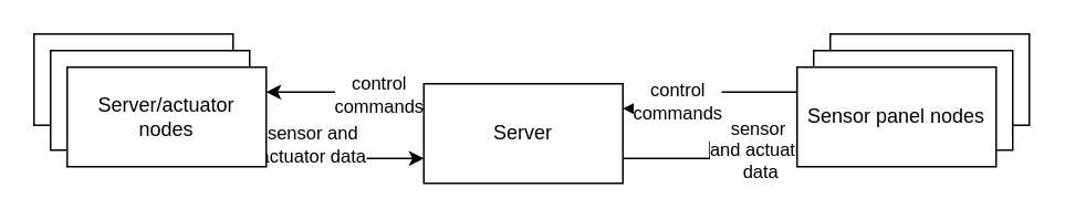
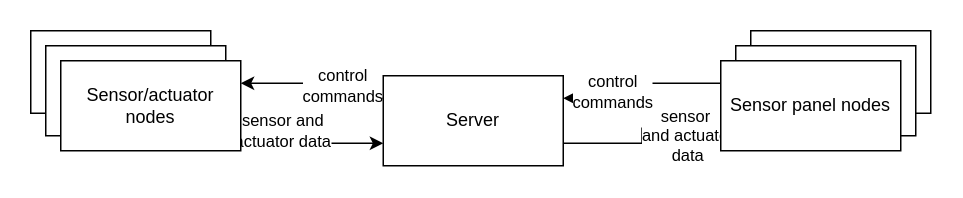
  <mxCell id="0" />
  <mxCell id="1" parent="0" />
  <mxCell id="2" value="control &lt;br&gt;commands" style="edgeStyle=orthogonalEdgeStyle;rounded=0;orthogonalLoop=1;jettySize=auto;html=1;exitX=0;exitY=0.25;exitDx=0;exitDy=0;entryX=1;entryY=0.25;entryDx=0;entryDy=0;" edge="1" parent="1" source="3" target="8"><mxGeometry x="0.067" y="-20" relative="1" as="geometry"><mxPoint as="offset" /></mxGeometry></mxCell>
  <mxCell id="3" value="Server" style="rounded=0;whiteSpace=wrap;html=1;" vertex="1" parent="1"><mxGeometry x="255" y="50" width="120" height="60" as="geometry" /></mxCell>
  <mxCell id="4" value="sensor&amp;nbsp;&lt;br&gt;and actuator&lt;br&gt;data" style="edgeStyle=orthogonalEdgeStyle;rounded=0;orthogonalLoop=1;jettySize=auto;html=1;exitX=1;exitY=0.75;exitDx=0;exitDy=0;entryX=0;entryY=0.75;entryDx=0;entryDy=0;" edge="1" parent="1" source="3" target="12"><mxGeometry y="-30" relative="1" as="geometry"><mxPoint x="440" y="25" as="targetPoint" /><mxPoint as="offset" /></mxGeometry></mxCell>
  <mxCell id="5" value="" style="rounded=0;whiteSpace=wrap;html=1;" vertex="1" parent="1"><mxGeometry x="20" y="20" width="120" height="55" as="geometry" /></mxCell>
  <mxCell id="6" value="" style="rounded=0;whiteSpace=wrap;html=1;" vertex="1" parent="1"><mxGeometry x="30" y="30" width="120" height="60" as="geometry" /></mxCell>
  <mxCell id="7" value="sensor and &lt;br&gt;actuator data" style="edgeStyle=orthogonalEdgeStyle;rounded=0;orthogonalLoop=1;jettySize=auto;html=1;entryX=0;entryY=0.75;entryDx=0;entryDy=0;exitX=1;exitY=0.75;exitDx=0;exitDy=0;" edge="1" parent="1" source="8" target="3"><mxGeometry x="-0.067" y="-20" relative="1" as="geometry"><mxPoint x="150" y="75" as="sourcePoint" /><mxPoint as="offset" /></mxGeometry></mxCell>
- <mxCell id="8" value="Server/actuator nodes" style="rounded=0;whiteSpace=wrap;html=1;" vertex="1" parent="1"><mxGeometry x="40" y="40" width="120" height="60" as="geometry" /></mxCell>
+ <mxCell id="8" value="Sensor/actuator nodes" style="rounded=0;whiteSpace=wrap;html=1;" vertex="1" parent="1"><mxGeometry x="40" y="40" width="120" height="60" as="geometry" /></mxCell>
  <mxCell id="9" value="" style="rounded=0;whiteSpace=wrap;html=1;" vertex="1" parent="1"><mxGeometry x="500" y="20" width="120" height="55" as="geometry" /></mxCell>
  <mxCell id="10" value="" style="rounded=0;whiteSpace=wrap;html=1;" vertex="1" parent="1"><mxGeometry x="490" y="30" width="120" height="60" as="geometry" /></mxCell>
  <mxCell id="11" value="control&lt;br&gt;commands" style="edgeStyle=orthogonalEdgeStyle;rounded=0;orthogonalLoop=1;jettySize=auto;html=1;exitX=0;exitY=0.25;exitDx=0;exitDy=0;entryX=1;entryY=0.25;entryDx=0;entryDy=0;" edge="1" parent="1" source="12" target="3"><mxGeometry y="-20" relative="1" as="geometry"><mxPoint as="offset" /></mxGeometry></mxCell>
  <mxCell id="12" value="Sensor panel nodes" style="rounded=0;whiteSpace=wrap;html=1;" vertex="1" parent="1"><mxGeometry x="480" y="40" width="120" height="60" as="geometry" /></mxCell>
